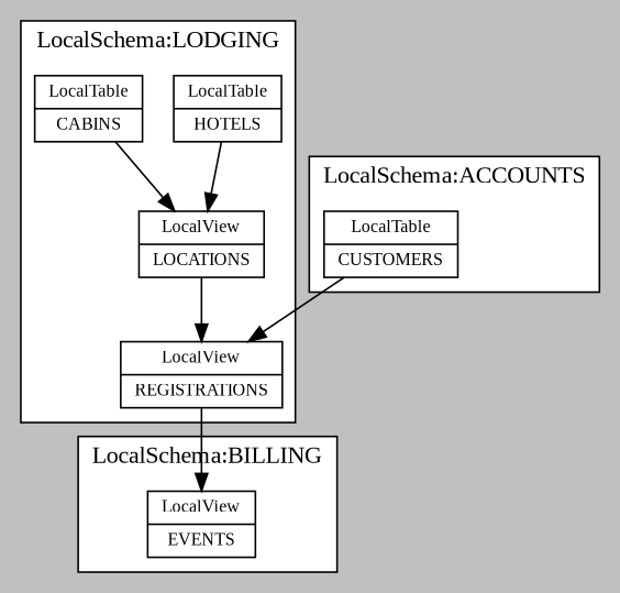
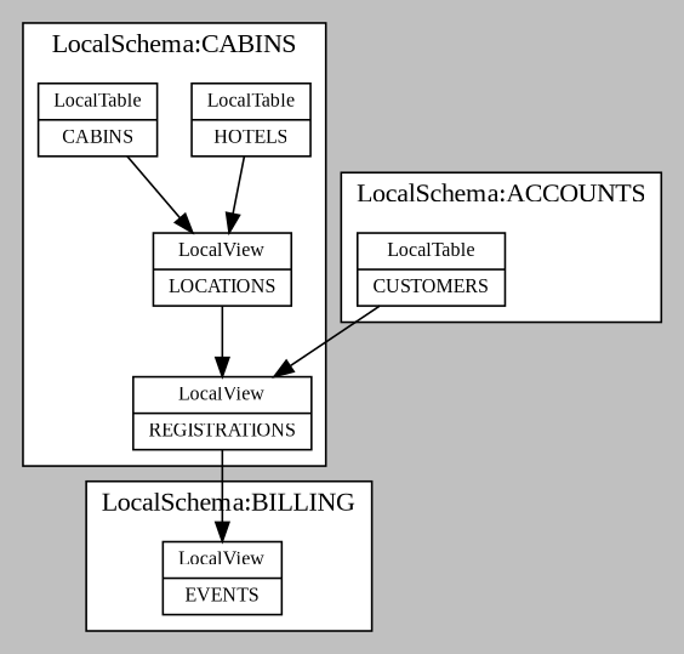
  digraph {
    bgcolor=gray
    fontname="Liberation Serif"
    node [fillcolor=white fontsize=10.0 shape=record style=filled fontname="Liberation Serif"]
    edge [fontsize=10.0 fontname="Liberation Serif"]
    n1 [label="{LocalTable|HOTELS}"]
    n2 [label="{LocalTable|CABINS}"]
    n3 [label="{LocalView|LOCATIONS}"]
    n4 [label="{LocalView|REGISTRATIONS}"]
    n5 [label="{LocalTable|CUSTOMERS}"]
    n6 [label="{LocalView|EVENTS}"]
    subgraph cluster_1 {
      bgcolor=white
-     label="LocalSchema:LODGING"
+     label="LocalSchema:CABINS"
      n1
      n2
      n3
      n4
    }
    subgraph cluster_2 {
      bgcolor=white
      label="LocalSchema:ACCOUNTS"
      n5
    }
    subgraph cluster_3 {
      bgcolor=white
      label="LocalSchema:BILLING"
      n6
    }
    n1 -> n3
    n2 -> n3
    n3 -> n4
    n4 -> n6
    n5 -> n4
  }
